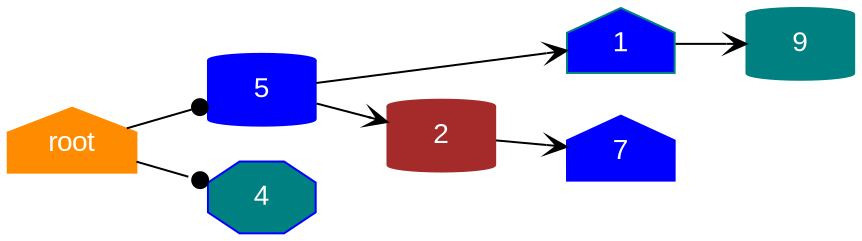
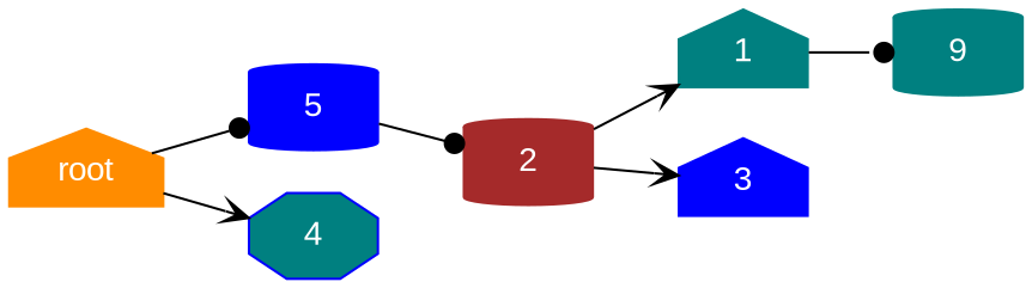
  digraph {
    fontname="Liberation Sans"
    rankdir=LR
    node [color=blue fontcolor=white fontname="Liberation Sans" shape=house style=filled]
    edge [arrowhead=vee fontname="Liberation Sans"]
-   1 [color=teal fillcolor=blue]
+   1 [color=teal]
    5 [shape=cylinder]
    2 [color=brown shape=cylinder]
    n4 [color=teal label=9 shape=cylinder]
-   3 [label=7]
+   3
    root [color=darkorange]
    4 [fillcolor=teal shape=octagon]
-   1 -> n4
-   5 -> 1
-   5 -> 2
+   1 -> n4 [arrowhead=dot]
+   2 -> 1
+   5 -> 2 [arrowhead=dot]
    2 -> 3
    root -> 5 [arrowhead=dot]
-   root -> 4 [arrowhead=dot]
+   root -> 4
  }
